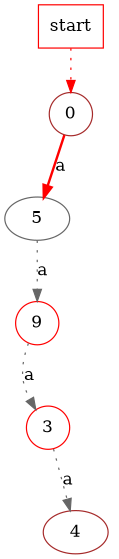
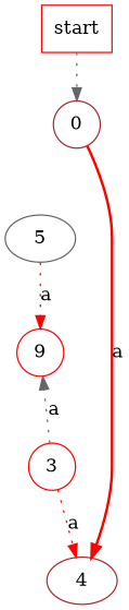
  digraph {
    node [color=red shape=circle]
    edge [color=gray40 style=dotted]
    start [shape=box]
    0 [color=brown]
    n3 [color=gray40 label=5 shape=ellipse]
    n4 [label=9]
    3
    4 [color=brown shape=ellipse]
-   start -> 0 [color=red]
-   0 -> n3 [color=red label=a style=bold]
-   n3 -> n4 [label=a]
-   n4 -> 3 [label=a]
-   3 -> 4 [label=a]
+   start -> 0
+   0 -> 4 [color=red label=a style=bold]
+   n3 -> n4 [color=red label=a]
+   3 -> n4 [label=a]
+   3 -> 4 [color=red label=a]
  }
